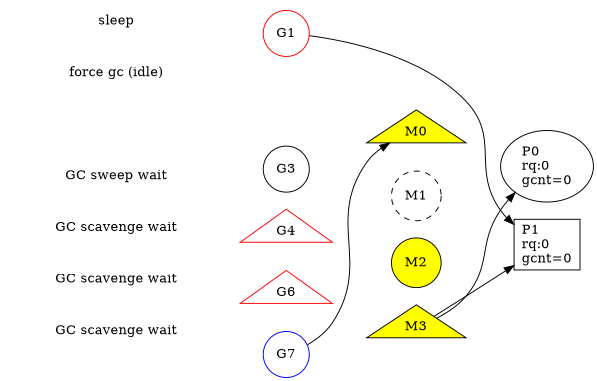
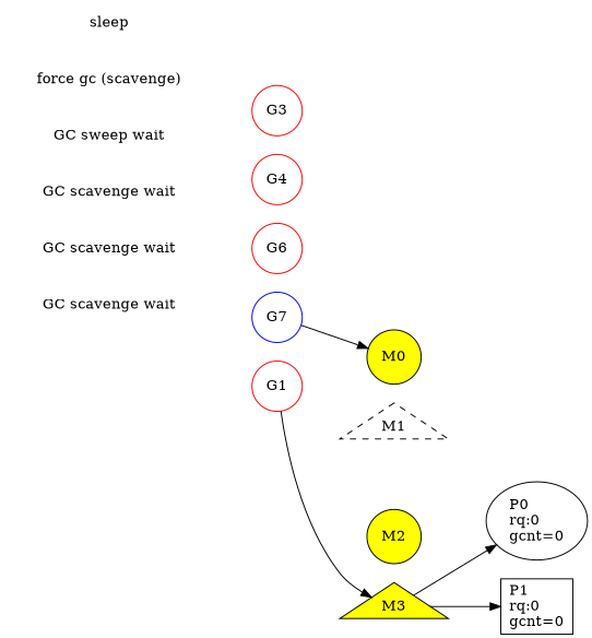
  digraph {
    rankdir=LR
    node [group=gl]
    edge [style=invis]
    n1 [group=p label="P0\lrq:0\lgcnt=0" shape=ellipse]
    n2 [group=p label="P1\lrq:0\lgcnt=0" shape=box]
    n3 [color=red group=g label=G1 shape=circle]
-   n4 [color=black group=g label=G3 shape=circle]
-   n5 [color=red group=g label=G4 shape=triangle]
-   n6 [color=red group=g label=G6 shape=triangle]
+   n4 [color=red group=g label=G3 shape=circle]
+   n5 [color=red group=g label=G4 shape=circle]
+   n6 [color=red group=g label=G6 shape=circle]
    n7 [color=blue group=g label=G7 shape=circle]
    n8 [color=white label=sleep]
-   n9 [color=white label="force gc (idle)"]
+   n9 [color=white label="force gc (scavenge)"]
    n10 [color=white label="GC sweep wait"]
    n11 [color=white label="GC scavenge wait"]
    n12 [color=white label="GC scavenge wait"]
    n13 [color=white label="GC scavenge wait"]
-   n14 [fillcolor=yellow group=m label=M0 shape=triangle style=filled]
-   n15 [fillcolor=white group=m label=M1 shape=circle style="dashed,filled"]
+   n14 [fillcolor=yellow group=m label=M0 shape=circle style=filled]
+   n15 [fillcolor=white group=m label=M1 shape=triangle style="dashed,filled"]
    n16 [fillcolor=yellow group=m label=M2 shape=circle style=filled]
    n17 [fillcolor=yellow group=m label=M3 shape=triangle style=filled]
    n18 [label=test style=invis group=""]
    subgraph sub_1 {
      rank=same
      n1
      n2
    }
    subgraph sub_2 {
      rank=same
      n3
      n4
      n5
      n6
      n7
    }
    subgraph sub_3 {
      rank=same
      n8
      n9
      n10
      n11
      n12
      n13
    }
    subgraph sub_4 {
      rank=same
      n14
      n15
      n16
      n17
    }
    n1 -> n2
-   n3 -> n2 [style=""]
+   n3 -> n17 [style=""]
    n4 -> n5
    n5 -> n6
    n6 -> n7
    n7 -> n14 [style=""]
    n8 -> n3
    n8 -> n9
    n9 -> n10
    n10 -> n4
    n10 -> n11
    n11 -> n5
    n11 -> n12
    n12 -> n6
    n12 -> n13
    n13 -> n7
    n14 -> n15
    n15 -> n16
    n16 -> n17
    n17 -> n1 [style=""]
    n17 -> n2 [style=""]
    n18 -> n1
    n18 -> n3
    n18 -> n14
  }
